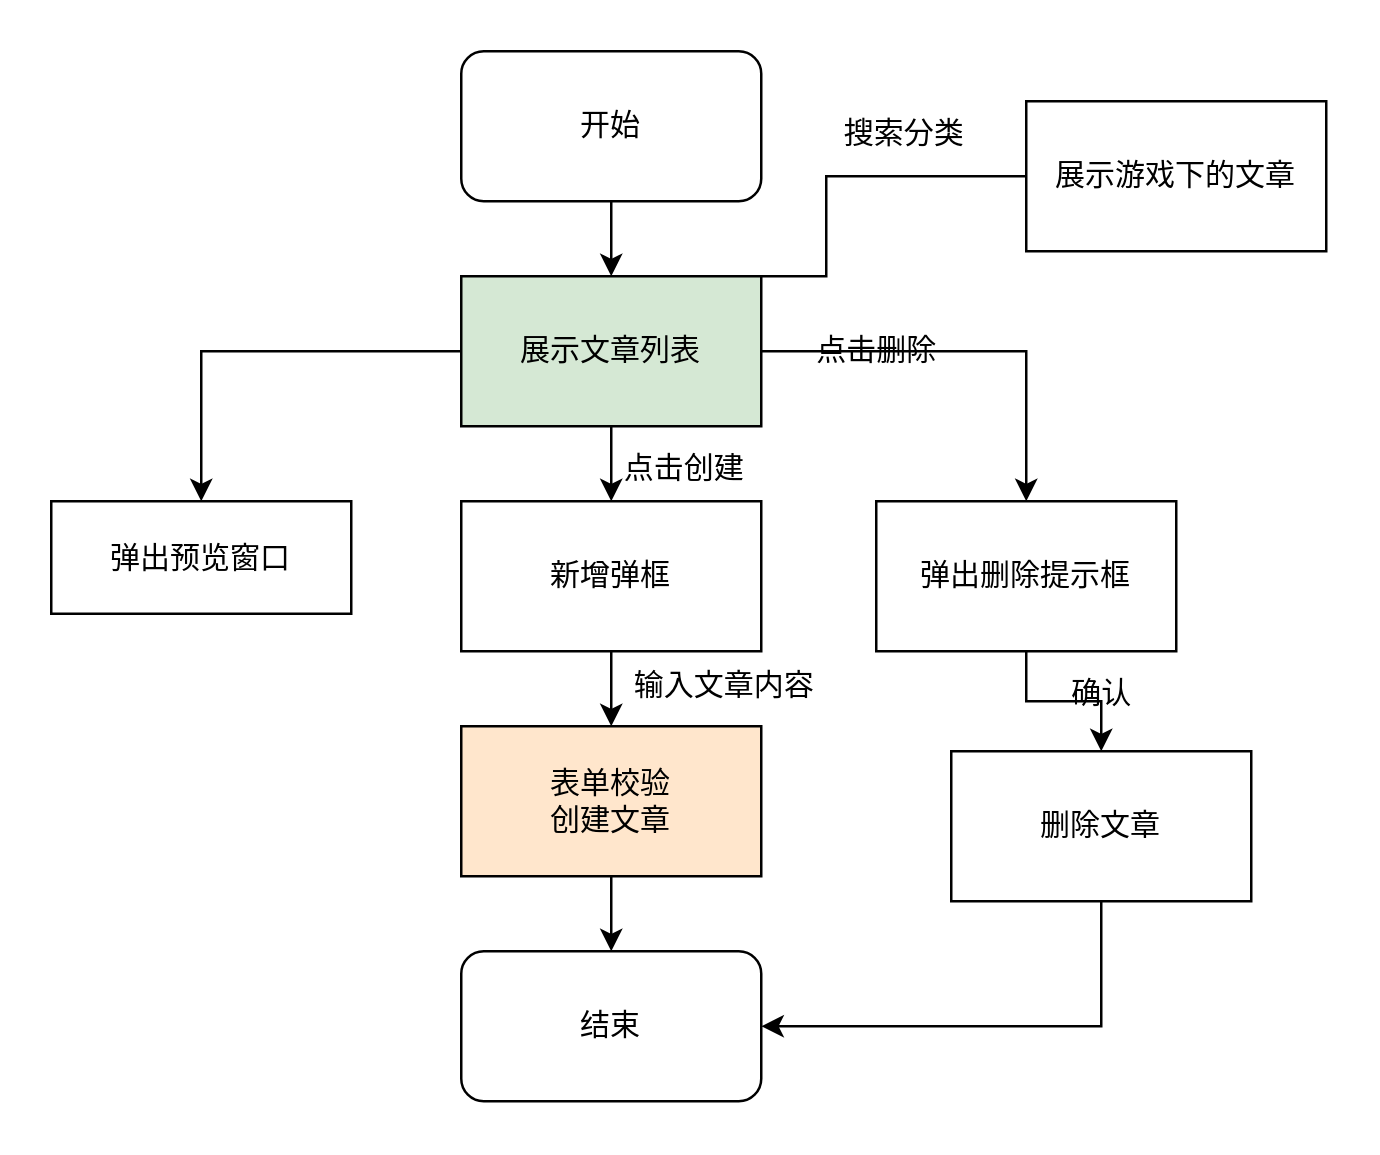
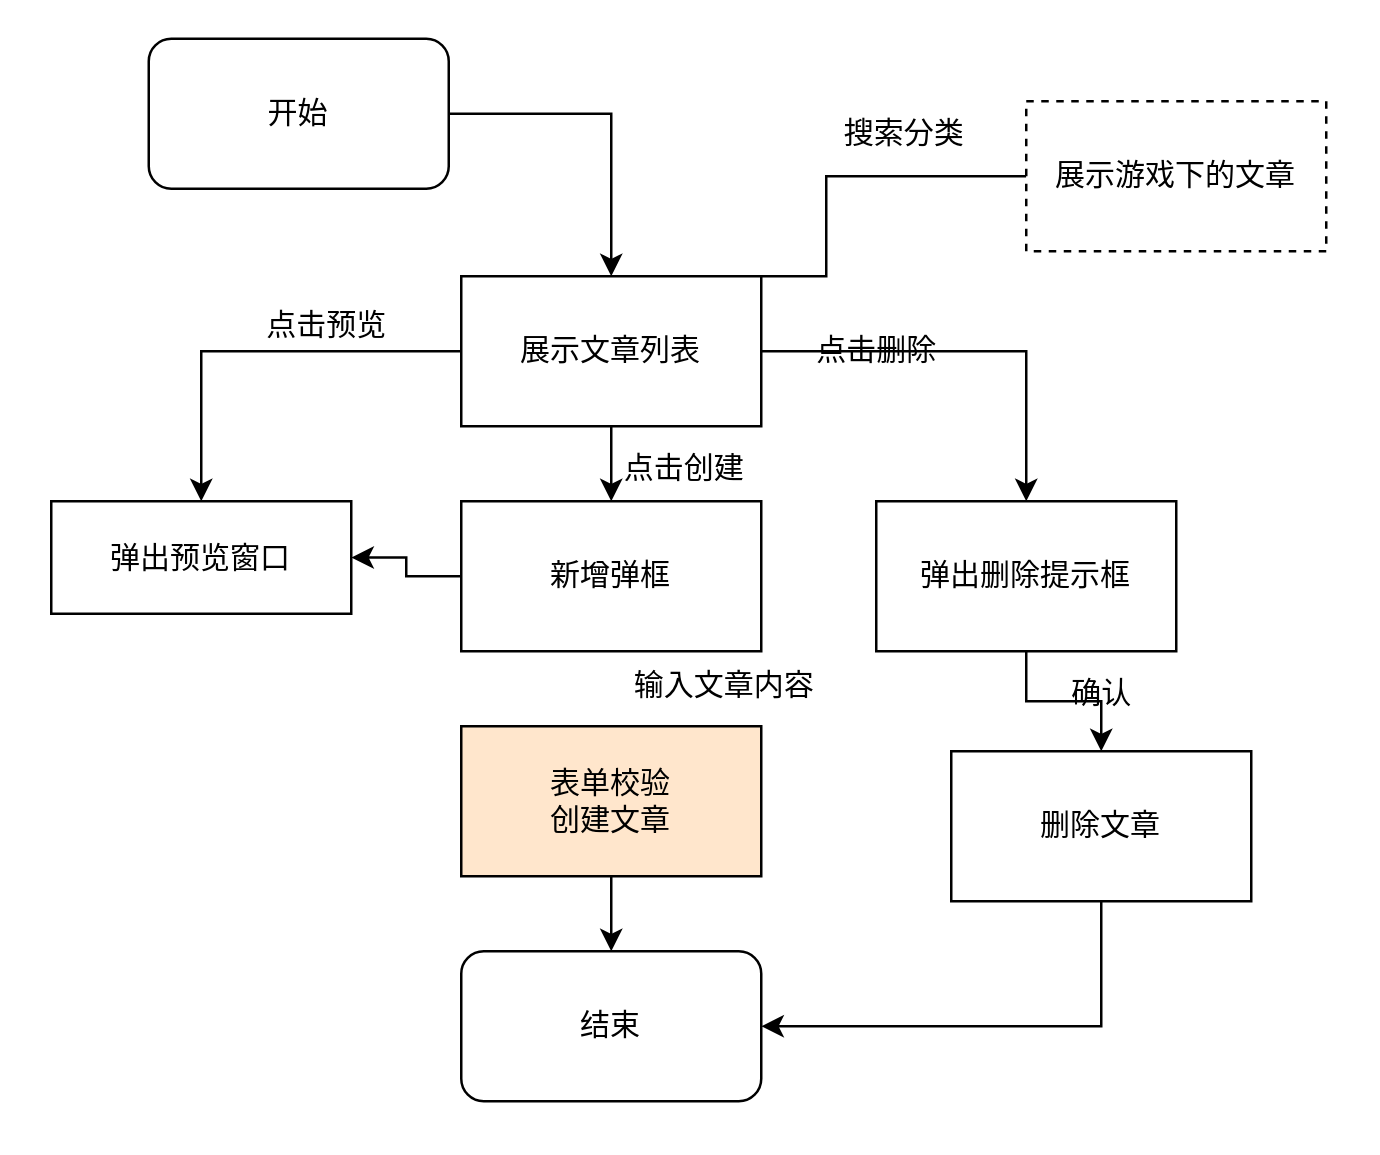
  <mxCell id="0" />
  <mxCell id="1" parent="0" />
  <mxCell id="2" value="" style="edgeStyle=orthogonalEdgeStyle;rounded=0;orthogonalLoop=1;jettySize=auto;html=1;" parent="1" source="3" target="8" edge="1"><mxGeometry relative="1" as="geometry" /></mxCell>
- <mxCell id="3" value="开始" style="rounded=1;whiteSpace=wrap;html=1;" parent="1" vertex="1"><mxGeometry x="184" y="20" width="120" height="60" as="geometry" /></mxCell>
+ <mxCell id="3" value="开始" style="rounded=1;whiteSpace=wrap;html=1;" parent="1" vertex="1"><mxGeometry x="59" y="15" width="120" height="60" as="geometry" /></mxCell>
  <mxCell id="4" value="" style="edgeStyle=orthogonalEdgeStyle;rounded=0;orthogonalLoop=1;jettySize=auto;html=1;" parent="1" source="8" target="17" edge="1"><mxGeometry relative="1" as="geometry" /></mxCell>
  <mxCell id="5" value="" style="edgeStyle=orthogonalEdgeStyle;rounded=0;orthogonalLoop=1;jettySize=auto;html=1;" edge="1" parent="1" source="8" target="14"><mxGeometry relative="1" as="geometry" /></mxCell>
  <mxCell id="6" value="" style="edgeStyle=orthogonalEdgeStyle;rounded=0;orthogonalLoop=1;jettySize=auto;html=1;" edge="1" parent="1" source="8" target="10"><mxGeometry relative="1" as="geometry" /></mxCell>
  <mxCell id="7" style="edgeStyle=orthogonalEdgeStyle;rounded=0;orthogonalLoop=1;jettySize=auto;html=1;exitX=1;exitY=0;exitDx=0;exitDy=0;entryX=0;entryY=0.5;entryDx=0;entryDy=0;endArrow=none;" edge="1" parent="1" source="8" target="21"><mxGeometry relative="1" as="geometry"><mxPoint x="390" y="70" as="targetPoint" /><Array as="points"><mxPoint x="330" y="110" /><mxPoint x="330" y="70" /></Array></mxGeometry></mxCell>
- <mxCell id="8" value="展示文章列表" style="rounded=0;whiteSpace=wrap;html=1;fillColor=#d5e8d4;" parent="1" vertex="1"><mxGeometry x="184" y="110" width="120" height="60" as="geometry" /></mxCell>
- <mxCell id="9" value="" style="edgeStyle=orthogonalEdgeStyle;rounded=0;orthogonalLoop=1;jettySize=auto;html=1;" edge="1" parent="1" source="10" target="12"><mxGeometry relative="1" as="geometry" /></mxCell>
+ <mxCell id="8" value="展示文章列表" style="rounded=0;whiteSpace=wrap;html=1;" parent="1" vertex="1"><mxGeometry x="184" y="110" width="120" height="60" as="geometry" /></mxCell>
+ <mxCell id="9" value="" style="edgeStyle=orthogonalEdgeStyle;rounded=0;orthogonalLoop=1;jettySize=auto;html=1;" edge="1" parent="1" source="10" target="17"><mxGeometry relative="1" as="geometry" /></mxCell>
  <mxCell id="10" value="新增弹框" style="rounded=0;whiteSpace=wrap;html=1;" vertex="1" parent="1"><mxGeometry x="184" y="200" width="120" height="60" as="geometry" /></mxCell>
  <mxCell id="11" style="edgeStyle=orthogonalEdgeStyle;rounded=0;orthogonalLoop=1;jettySize=auto;html=1;entryX=0.5;entryY=0;entryDx=0;entryDy=0;" edge="1" parent="1" source="12" target="25"><mxGeometry relative="1" as="geometry" /></mxCell>
  <mxCell id="12" value="表单校验&lt;br&gt;创建文章" style="rounded=0;whiteSpace=wrap;html=1;fillColor=#ffe6cc;" vertex="1" parent="1"><mxGeometry x="184" y="290" width="120" height="60" as="geometry" /></mxCell>
  <mxCell id="13" value="" style="edgeStyle=orthogonalEdgeStyle;rounded=0;orthogonalLoop=1;jettySize=auto;html=1;" edge="1" parent="1" source="14" target="16"><mxGeometry relative="1" as="geometry" /></mxCell>
  <mxCell id="14" value="弹出删除提示框" style="rounded=0;whiteSpace=wrap;html=1;" vertex="1" parent="1"><mxGeometry x="350" y="200" width="120" height="60" as="geometry" /></mxCell>
  <mxCell id="15" style="edgeStyle=orthogonalEdgeStyle;rounded=0;orthogonalLoop=1;jettySize=auto;html=1;entryX=1;entryY=0.5;entryDx=0;entryDy=0;exitX=0.5;exitY=1;exitDx=0;exitDy=0;" edge="1" parent="1" source="16" target="25"><mxGeometry relative="1" as="geometry"><mxPoint x="410" y="380" as="targetPoint" /></mxGeometry></mxCell>
  <mxCell id="16" value="删除文章" style="rounded=0;whiteSpace=wrap;html=1;" vertex="1" parent="1"><mxGeometry x="380" y="300" width="120" height="60" as="geometry" /></mxCell>
  <mxCell id="17" value="弹出预览窗口" style="rounded=0;whiteSpace=wrap;html=1;" parent="1" vertex="1"><mxGeometry x="20" y="200" width="120" height="45" as="geometry" /></mxCell>
+ <mxCell id="18" value="点击预览" style="text;html=1;align=center;verticalAlign=middle;resizable=0;points=[];autosize=1;" parent="1" vertex="1"><mxGeometry x="100" y="120" width="60" height="20" as="geometry" /></mxCell>
  <mxCell id="19" value="点击删除" style="text;html=1;align=center;verticalAlign=middle;resizable=0;points=[];autosize=1;" vertex="1" parent="1"><mxGeometry x="320" y="130" width="60" height="20" as="geometry" /></mxCell>
  <mxCell id="20" value="点击创建" style="text;html=1;align=center;verticalAlign=middle;resizable=0;points=[];autosize=1;" vertex="1" parent="1"><mxGeometry x="243" y="177" width="60" height="20" as="geometry" /></mxCell>
- <mxCell id="21" value="展示游戏下的文章" style="rounded=0;whiteSpace=wrap;html=1;" vertex="1" parent="1"><mxGeometry x="410" y="40" width="120" height="60" as="geometry" /></mxCell>
+ <mxCell id="21" value="展示游戏下的文章" style="rounded=0;whiteSpace=wrap;html=1;dashed=1;" vertex="1" parent="1"><mxGeometry x="410" y="40" width="120" height="60" as="geometry" /></mxCell>
  <mxCell id="22" value="搜索分类" style="text;html=1;align=center;verticalAlign=middle;resizable=0;points=[];autosize=1;" vertex="1" parent="1"><mxGeometry x="331" y="43" width="60" height="20" as="geometry" /></mxCell>
  <mxCell id="23" value="输入文章内容" style="text;html=1;align=center;verticalAlign=middle;resizable=0;points=[];autosize=1;" vertex="1" parent="1"><mxGeometry x="244" y="264" width="90" height="20" as="geometry" /></mxCell>
  <mxCell id="24" value="确认" style="text;html=1;align=center;verticalAlign=middle;resizable=0;points=[];autosize=1;" vertex="1" parent="1"><mxGeometry x="420" y="267" width="40" height="20" as="geometry" /></mxCell>
  <mxCell id="25" value="结束" style="rounded=1;whiteSpace=wrap;html=1;" vertex="1" parent="1"><mxGeometry x="184" y="380" width="120" height="60" as="geometry" /></mxCell>
